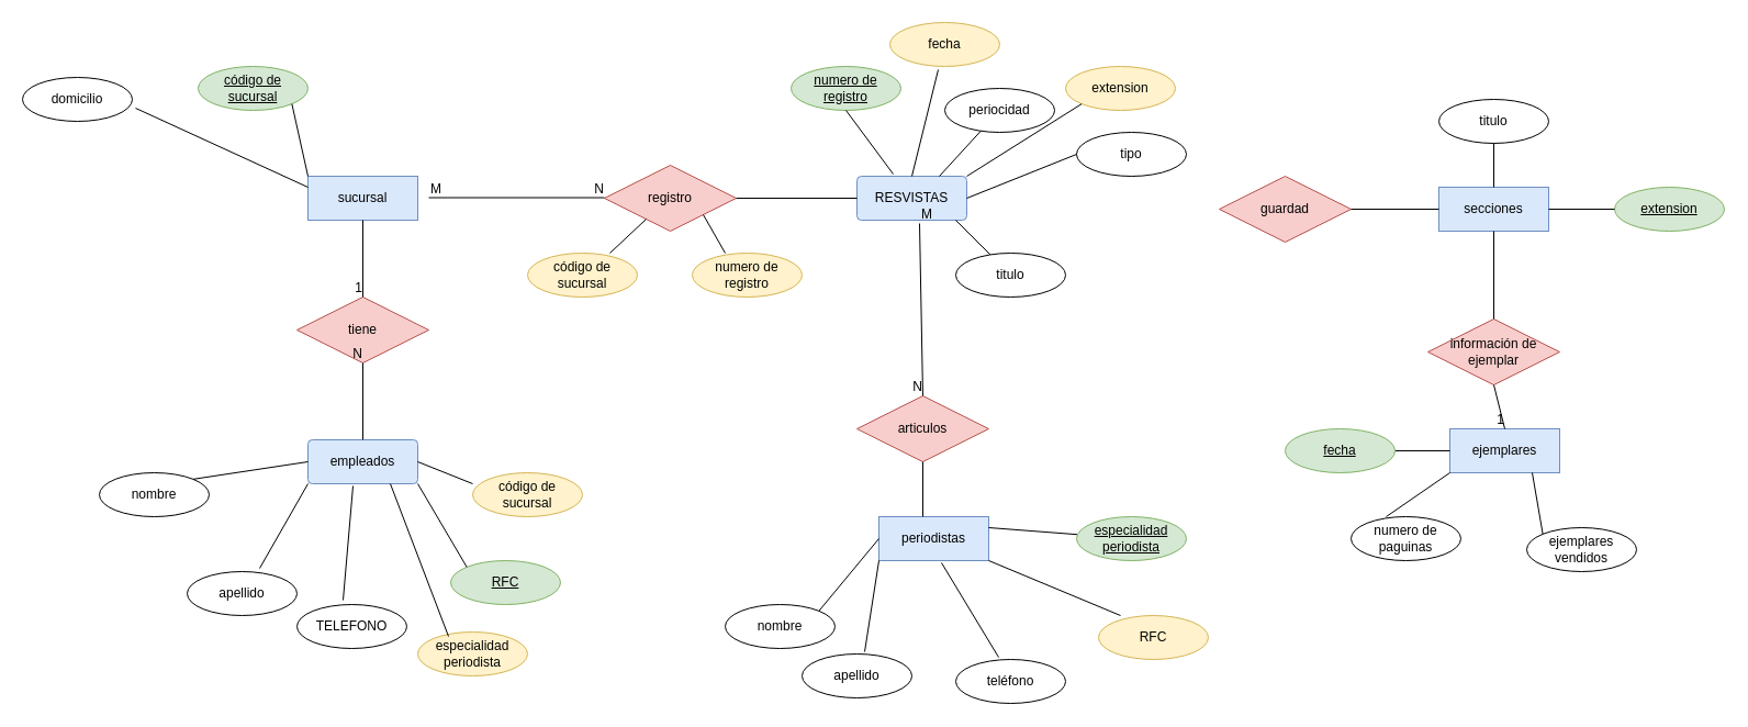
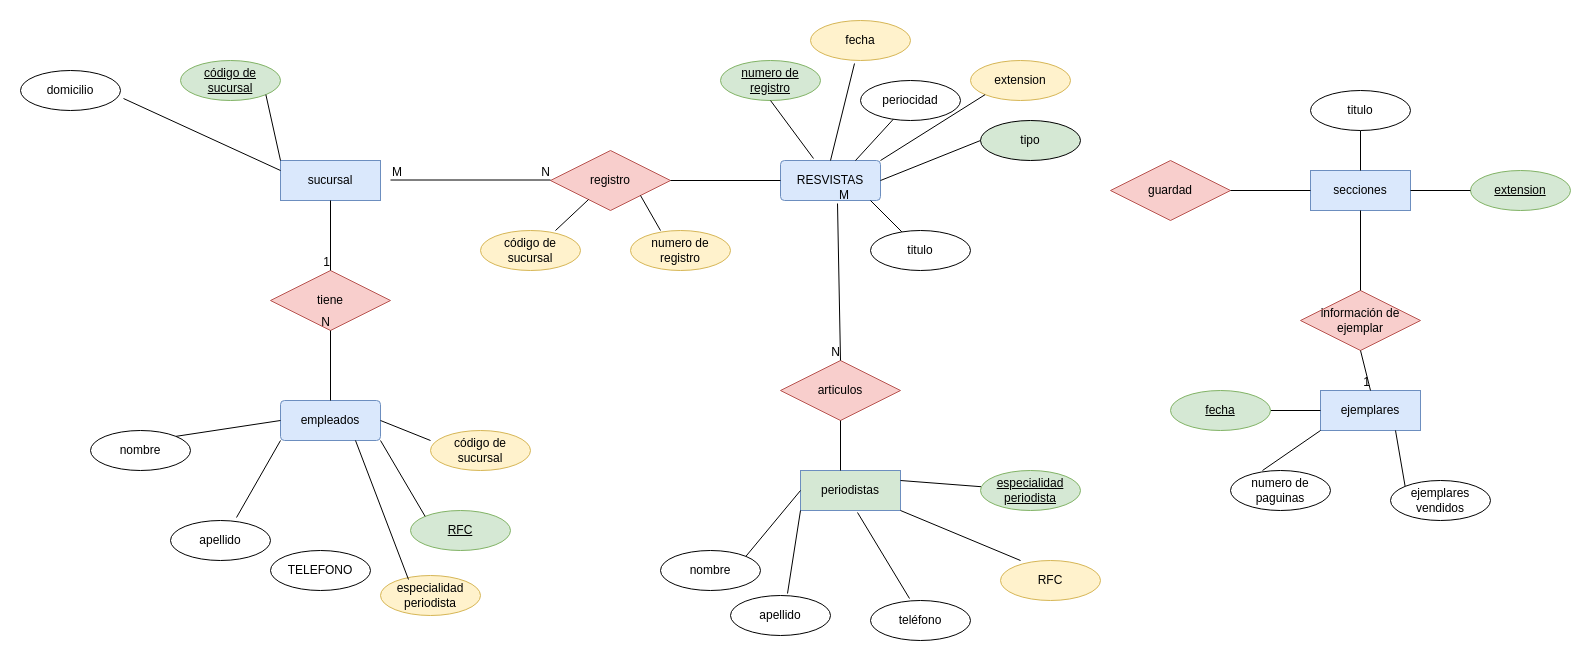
  <mxCell id="0" />
  <mxCell id="1" parent="0" />
  <mxCell id="2" value="sucursal" style="whiteSpace=wrap;html=1;align=center;fillColor=#dae8fc;strokeColor=#6c8ebf;" vertex="1" parent="1"><mxGeometry x="280" y="160" width="100" height="40" as="geometry" /></mxCell>
  <mxCell id="3" value="empleados" style="rounded=1;arcSize=10;whiteSpace=wrap;html=1;align=center;fillColor=#dae8fc;strokeColor=#6c8ebf;" vertex="1" parent="1"><mxGeometry x="280" y="400" width="100" height="40" as="geometry" /></mxCell>
  <mxCell id="4" value="RESVISTAS" style="rounded=1;arcSize=10;whiteSpace=wrap;html=1;align=center;fillColor=#dae8fc;strokeColor=#6c8ebf;" vertex="1" parent="1"><mxGeometry x="780" y="160" width="100" height="40" as="geometry" /></mxCell>
  <mxCell id="5" value="domicilio" style="ellipse;whiteSpace=wrap;html=1;align=center;" vertex="1" parent="1"><mxGeometry x="20" y="70" width="100" height="40" as="geometry" /></mxCell>
  <mxCell id="6" value="código de sucursal" style="ellipse;whiteSpace=wrap;html=1;align=center;fontStyle=4;fillColor=#d5e8d4;strokeColor=#82b366;" vertex="1" parent="1"><mxGeometry x="180" y="60" width="100" height="40" as="geometry" /></mxCell>
  <mxCell id="7" value="" style="endArrow=none;html=1;rounded=0;exitX=1;exitY=1;exitDx=0;exitDy=0;entryX=0;entryY=0;entryDx=0;entryDy=0;" edge="1" parent="1" source="6" target="2"><mxGeometry width="50" height="50" relative="1" as="geometry"><mxPoint x="350" y="190" as="sourcePoint" /><mxPoint x="400" y="140" as="targetPoint" /></mxGeometry></mxCell>
  <mxCell id="8" value="" style="endArrow=none;html=1;rounded=0;entryX=0;entryY=0.25;entryDx=0;entryDy=0;exitX=1.03;exitY=0.7;exitDx=0;exitDy=0;exitPerimeter=0;" edge="1" parent="1" source="5" target="2"><mxGeometry width="50" height="50" relative="1" as="geometry"><mxPoint x="280" y="230" as="sourcePoint" /><mxPoint x="330" y="180" as="targetPoint" /></mxGeometry></mxCell>
  <mxCell id="9" value="nombre" style="ellipse;whiteSpace=wrap;html=1;align=center;" vertex="1" parent="1"><mxGeometry x="90" y="430" width="100" height="40" as="geometry" /></mxCell>
  <mxCell id="10" value="apellido" style="ellipse;whiteSpace=wrap;html=1;align=center;" vertex="1" parent="1"><mxGeometry x="170" y="520" width="100" height="40" as="geometry" /></mxCell>
  <mxCell id="11" value="TELEFONO" style="ellipse;whiteSpace=wrap;html=1;align=center;" vertex="1" parent="1"><mxGeometry x="270" y="550" width="100" height="40" as="geometry" /></mxCell>
  <mxCell id="12" value="RFC" style="ellipse;whiteSpace=wrap;html=1;align=center;fontStyle=4;fillColor=#d5e8d4;strokeColor=#82b366;" vertex="1" parent="1"><mxGeometry x="410" y="510" width="100" height="40" as="geometry" /></mxCell>
  <mxCell id="13" value="" style="endArrow=none;html=1;rounded=0;entryX=0;entryY=0.5;entryDx=0;entryDy=0;exitX=1;exitY=0;exitDx=0;exitDy=0;" edge="1" parent="1" source="9" target="3"><mxGeometry width="50" height="50" relative="1" as="geometry"><mxPoint x="280" y="440" as="sourcePoint" /><mxPoint x="330" y="390" as="targetPoint" /></mxGeometry></mxCell>
  <mxCell id="14" value="" style="endArrow=none;html=1;rounded=0;exitX=0.66;exitY=-0.075;exitDx=0;exitDy=0;exitPerimeter=0;entryX=0;entryY=1;entryDx=0;entryDy=0;" edge="1" parent="1" source="10" target="3"><mxGeometry width="50" height="50" relative="1" as="geometry"><mxPoint x="310" y="500" as="sourcePoint" /><mxPoint x="360" y="450" as="targetPoint" /></mxGeometry></mxCell>
- <mxCell id="15" value="" style="endArrow=none;html=1;rounded=0;exitX=0.42;exitY=-0.1;exitDx=0;exitDy=0;exitPerimeter=0;entryX=0.41;entryY=1.05;entryDx=0;entryDy=0;entryPerimeter=0;" edge="1" parent="1" source="11" target="3"><mxGeometry width="50" height="50" relative="1" as="geometry"><mxPoint x="400" y="500" as="sourcePoint" /><mxPoint x="450" y="450" as="targetPoint" /></mxGeometry></mxCell>
  <mxCell id="16" value="" style="endArrow=none;html=1;rounded=0;exitX=0;exitY=0;exitDx=0;exitDy=0;entryX=1;entryY=1;entryDx=0;entryDy=0;" edge="1" parent="1" source="12" target="3"><mxGeometry width="50" height="50" relative="1" as="geometry"><mxPoint x="500" y="460" as="sourcePoint" /><mxPoint x="550" y="410" as="targetPoint" /></mxGeometry></mxCell>
  <mxCell id="17" value="tiene" style="shape=rhombus;perimeter=rhombusPerimeter;whiteSpace=wrap;html=1;align=center;fillColor=#f8cecc;strokeColor=#b85450;" vertex="1" parent="1"><mxGeometry x="270" y="270" width="120" height="60" as="geometry" /></mxCell>
  <mxCell id="18" value="registro" style="shape=rhombus;perimeter=rhombusPerimeter;whiteSpace=wrap;html=1;align=center;fillColor=#f8cecc;strokeColor=#b85450;" vertex="1" parent="1"><mxGeometry x="550" y="150" width="120" height="60" as="geometry" /></mxCell>
- <mxCell id="19" value="tipo" style="ellipse;whiteSpace=wrap;html=1;align=center;" vertex="1" parent="1"><mxGeometry x="980" y="120" width="100" height="40" as="geometry" /></mxCell>
+ <mxCell id="19" value="tipo" style="ellipse;whiteSpace=wrap;html=1;align=center;fillColor=#d5e8d4;" vertex="1" parent="1"><mxGeometry x="980" y="120" width="100" height="40" as="geometry" /></mxCell>
  <mxCell id="20" value="titulo" style="ellipse;whiteSpace=wrap;html=1;align=center;" vertex="1" parent="1"><mxGeometry x="870" y="230" width="100" height="40" as="geometry" /></mxCell>
  <mxCell id="21" value="numero de registro" style="ellipse;whiteSpace=wrap;html=1;align=center;fontStyle=4;fillColor=#d5e8d4;strokeColor=#82b366;" vertex="1" parent="1"><mxGeometry x="720" y="60" width="100" height="40" as="geometry" /></mxCell>
  <mxCell id="22" value="articulos" style="shape=rhombus;perimeter=rhombusPerimeter;whiteSpace=wrap;html=1;align=center;fillColor=#f8cecc;strokeColor=#b85450;" vertex="1" parent="1"><mxGeometry x="780" y="360" width="120" height="60" as="geometry" /></mxCell>
- <mxCell id="23" value="periodistas" style="whiteSpace=wrap;html=1;align=center;fillColor=#dae8fc;strokeColor=#6c8ebf;" vertex="1" parent="1"><mxGeometry x="800" y="470" width="100" height="40" as="geometry" /></mxCell>
+ <mxCell id="23" value="periodistas" style="whiteSpace=wrap;html=1;align=center;fillColor=#d5e8d4;strokeColor=#6c8ebf;" vertex="1" parent="1"><mxGeometry x="800" y="470" width="100" height="40" as="geometry" /></mxCell>
  <mxCell id="24" value="nombre" style="ellipse;whiteSpace=wrap;html=1;align=center;" vertex="1" parent="1"><mxGeometry x="660" y="550" width="100" height="40" as="geometry" /></mxCell>
  <mxCell id="25" value="apellido" style="ellipse;whiteSpace=wrap;html=1;align=center;" vertex="1" parent="1"><mxGeometry x="730" y="595" width="100" height="40" as="geometry" /></mxCell>
  <mxCell id="26" value="teléfono" style="ellipse;whiteSpace=wrap;html=1;align=center;" vertex="1" parent="1"><mxGeometry x="870" y="600" width="100" height="40" as="geometry" /></mxCell>
  <mxCell id="27" value="RFC" style="ellipse;whiteSpace=wrap;html=1;align=center;fillColor=#fff2cc;strokeColor=#d6b656;" vertex="1" parent="1"><mxGeometry x="1000" y="560" width="100" height="40" as="geometry" /></mxCell>
  <mxCell id="28" value="" style="endArrow=none;html=1;rounded=0;exitX=1;exitY=0;exitDx=0;exitDy=0;entryX=0;entryY=0.5;entryDx=0;entryDy=0;" edge="1" parent="1" source="24" target="23"><mxGeometry width="50" height="50" relative="1" as="geometry"><mxPoint x="740" y="515" as="sourcePoint" /><mxPoint x="790" y="465" as="targetPoint" /></mxGeometry></mxCell>
  <mxCell id="29" value="" style="endArrow=none;html=1;rounded=0;exitX=0.57;exitY=-0.05;exitDx=0;exitDy=0;exitPerimeter=0;entryX=0;entryY=1;entryDx=0;entryDy=0;" edge="1" parent="1" source="25" target="23"><mxGeometry width="50" height="50" relative="1" as="geometry"><mxPoint x="750" y="580" as="sourcePoint" /><mxPoint x="800" y="530" as="targetPoint" /></mxGeometry></mxCell>
  <mxCell id="30" value="" style="endArrow=none;html=1;rounded=0;exitX=0.39;exitY=-0.05;exitDx=0;exitDy=0;entryX=0.57;entryY=1.05;entryDx=0;entryDy=0;entryPerimeter=0;exitPerimeter=0;" edge="1" parent="1" source="26" target="23"><mxGeometry width="50" height="50" relative="1" as="geometry"><mxPoint x="815" y="570" as="sourcePoint" /><mxPoint x="865" y="520" as="targetPoint" /></mxGeometry></mxCell>
  <mxCell id="31" value="" style="endArrow=none;html=1;rounded=0;exitX=1;exitY=1;exitDx=0;exitDy=0;entryX=0.2;entryY=0;entryDx=0;entryDy=0;entryPerimeter=0;" edge="1" parent="1" source="23" target="27"><mxGeometry width="50" height="50" relative="1" as="geometry"><mxPoint x="880" y="555" as="sourcePoint" /><mxPoint x="930" y="505" as="targetPoint" /></mxGeometry></mxCell>
  <mxCell id="32" value="" style="endArrow=none;html=1;rounded=0;exitX=1;exitY=0.25;exitDx=0;exitDy=0;" edge="1" parent="1" source="23" target="70"><mxGeometry width="50" height="50" relative="1" as="geometry"><mxPoint x="900" y="480" as="sourcePoint" /><mxPoint x="981" y="483" as="targetPoint" /></mxGeometry></mxCell>
  <mxCell id="33" value="" style="endArrow=none;html=1;rounded=0;entryX=0.5;entryY=1;entryDx=0;entryDy=0;exitX=0.4;exitY=0;exitDx=0;exitDy=0;exitPerimeter=0;" edge="1" parent="1" source="23" target="22"><mxGeometry width="50" height="50" relative="1" as="geometry"><mxPoint x="750" y="470" as="sourcePoint" /><mxPoint x="800" y="420" as="targetPoint" /></mxGeometry></mxCell>
  <mxCell id="34" value="" style="endArrow=none;html=1;rounded=0;exitX=0.33;exitY=-0.05;exitDx=0;exitDy=0;exitPerimeter=0;entryX=0.5;entryY=1;entryDx=0;entryDy=0;" edge="1" parent="1" source="4" target="21"><mxGeometry width="50" height="50" relative="1" as="geometry"><mxPoint x="810" y="190" as="sourcePoint" /><mxPoint x="860" y="140" as="targetPoint" /></mxGeometry></mxCell>
  <mxCell id="35" value="" style="endArrow=none;html=1;rounded=0;exitX=1;exitY=0.5;exitDx=0;exitDy=0;entryX=0;entryY=0.5;entryDx=0;entryDy=0;" edge="1" parent="1" source="4" target="19"><mxGeometry width="50" height="50" relative="1" as="geometry"><mxPoint x="880" y="220" as="sourcePoint" /><mxPoint x="930" y="170" as="targetPoint" /></mxGeometry></mxCell>
  <mxCell id="36" value="" style="endArrow=none;html=1;rounded=0;exitX=0.9;exitY=1;exitDx=0;exitDy=0;exitPerimeter=0;" edge="1" parent="1" source="4" target="20"><mxGeometry width="50" height="50" relative="1" as="geometry"><mxPoint x="860" y="290" as="sourcePoint" /><mxPoint x="910" y="240" as="targetPoint" /></mxGeometry></mxCell>
  <mxCell id="37" value="" style="endArrow=none;html=1;rounded=0;exitX=0.5;exitY=1;exitDx=0;exitDy=0;entryX=0.5;entryY=0;entryDx=0;entryDy=0;" edge="1" parent="1" source="2" target="17"><mxGeometry relative="1" as="geometry"><mxPoint x="280" y="240" as="sourcePoint" /><mxPoint x="440" y="240" as="targetPoint" /></mxGeometry></mxCell>
  <mxCell id="38" value="1" style="resizable=0;html=1;align=right;verticalAlign=bottom;" connectable="0" vertex="1" parent="37"><mxGeometry x="1" relative="1" as="geometry" /></mxCell>
  <mxCell id="39" value="" style="endArrow=none;html=1;rounded=0;exitX=0.5;exitY=0;exitDx=0;exitDy=0;entryX=0.5;entryY=1;entryDx=0;entryDy=0;" edge="1" parent="1" source="3" target="17"><mxGeometry relative="1" as="geometry"><mxPoint x="310" y="380" as="sourcePoint" /><mxPoint x="330" y="350" as="targetPoint" /></mxGeometry></mxCell>
  <mxCell id="40" value="N" style="resizable=0;html=1;align=right;verticalAlign=bottom;" connectable="0" vertex="1" parent="39"><mxGeometry x="1" relative="1" as="geometry" /></mxCell>
  <mxCell id="41" value="" style="endArrow=none;html=1;rounded=0;" edge="1" parent="1"><mxGeometry relative="1" as="geometry"><mxPoint x="390" y="179.5" as="sourcePoint" /><mxPoint x="550" y="179.5" as="targetPoint" /></mxGeometry></mxCell>
  <mxCell id="42" value="M" style="resizable=0;html=1;align=left;verticalAlign=bottom;" connectable="0" vertex="1" parent="41"><mxGeometry x="-1" relative="1" as="geometry" /></mxCell>
  <mxCell id="43" value="N" style="resizable=0;html=1;align=right;verticalAlign=bottom;" connectable="0" vertex="1" parent="41"><mxGeometry x="1" relative="1" as="geometry" /></mxCell>
  <mxCell id="44" value="código de sucursal" style="ellipse;whiteSpace=wrap;html=1;align=center;fillColor=#fff2cc;strokeColor=#d6b656;" vertex="1" parent="1"><mxGeometry x="430" y="430" width="100" height="40" as="geometry" /></mxCell>
  <mxCell id="45" value="" style="endArrow=none;html=1;rounded=0;exitX=1;exitY=0.5;exitDx=0;exitDy=0;entryX=0;entryY=0.25;entryDx=0;entryDy=0;entryPerimeter=0;" edge="1" parent="1" source="3" target="44"><mxGeometry width="50" height="50" relative="1" as="geometry"><mxPoint x="390" y="420" as="sourcePoint" /><mxPoint x="440" y="370" as="targetPoint" /></mxGeometry></mxCell>
  <mxCell id="46" value="especialidad periodista" style="ellipse;whiteSpace=wrap;html=1;align=center;fillColor=#fff2cc;strokeColor=#d6b656;" vertex="1" parent="1"><mxGeometry x="380" y="575" width="100" height="40" as="geometry" /></mxCell>
  <mxCell id="47" value="" style="endArrow=none;html=1;rounded=0;exitX=0.28;exitY=0.1;exitDx=0;exitDy=0;exitPerimeter=0;entryX=0.75;entryY=1;entryDx=0;entryDy=0;" edge="1" parent="1" source="46" target="3"><mxGeometry width="50" height="50" relative="1" as="geometry"><mxPoint x="370" y="565" as="sourcePoint" /><mxPoint x="420" y="515" as="targetPoint" /></mxGeometry></mxCell>
  <mxCell id="48" value="código de sucursal" style="ellipse;whiteSpace=wrap;html=1;align=center;fillColor=#fff2cc;strokeColor=#d6b656;" vertex="1" parent="1"><mxGeometry x="480" y="230" width="100" height="40" as="geometry" /></mxCell>
  <mxCell id="49" value="numero de registro" style="ellipse;whiteSpace=wrap;html=1;align=center;fillColor=#fff2cc;strokeColor=#d6b656;" vertex="1" parent="1"><mxGeometry x="630" y="230" width="100" height="40" as="geometry" /></mxCell>
  <mxCell id="50" value="" style="endArrow=none;html=1;rounded=0;exitX=1;exitY=0.5;exitDx=0;exitDy=0;entryX=0;entryY=0.5;entryDx=0;entryDy=0;" edge="1" parent="1" source="18" target="4"><mxGeometry width="50" height="50" relative="1" as="geometry"><mxPoint x="690" y="190" as="sourcePoint" /><mxPoint x="740" y="140" as="targetPoint" /></mxGeometry></mxCell>
  <mxCell id="51" value="" style="endArrow=none;html=1;rounded=0;exitX=0.75;exitY=0;exitDx=0;exitDy=0;exitPerimeter=0;entryX=0.317;entryY=0.817;entryDx=0;entryDy=0;entryPerimeter=0;" edge="1" parent="1" source="48" target="18"><mxGeometry width="50" height="50" relative="1" as="geometry"><mxPoint x="540" y="240" as="sourcePoint" /><mxPoint x="590" y="190" as="targetPoint" /></mxGeometry></mxCell>
  <mxCell id="52" value="" style="endArrow=none;html=1;rounded=0;exitX=1;exitY=1;exitDx=0;exitDy=0;entryX=0.3;entryY=0;entryDx=0;entryDy=0;entryPerimeter=0;" edge="1" parent="1" source="18" target="49"><mxGeometry width="50" height="50" relative="1" as="geometry"><mxPoint x="640" y="230" as="sourcePoint" /><mxPoint x="690" y="180" as="targetPoint" /></mxGeometry></mxCell>
  <mxCell id="53" value="" style="endArrow=none;html=1;rounded=0;entryX=0.5;entryY=0;entryDx=0;entryDy=0;exitX=0.57;exitY=1.075;exitDx=0;exitDy=0;exitPerimeter=0;" edge="1" parent="1" source="4" target="22"><mxGeometry relative="1" as="geometry"><mxPoint x="760" y="299.5" as="sourcePoint" /><mxPoint x="920" y="299.5" as="targetPoint" /></mxGeometry></mxCell>
  <mxCell id="54" value="M" style="resizable=0;html=1;align=left;verticalAlign=bottom;" connectable="0" vertex="1" parent="53"><mxGeometry x="-1" relative="1" as="geometry" /></mxCell>
  <mxCell id="55" value="N" style="resizable=0;html=1;align=right;verticalAlign=bottom;" connectable="0" vertex="1" parent="53"><mxGeometry x="1" relative="1" as="geometry" /></mxCell>
  <mxCell id="56" value="secciones" style="whiteSpace=wrap;html=1;align=center;fillColor=#dae8fc;strokeColor=#6c8ebf;" vertex="1" parent="1"><mxGeometry x="1310" y="170" width="100" height="40" as="geometry" /></mxCell>
  <mxCell id="57" value="ejemplares" style="whiteSpace=wrap;html=1;align=center;fillColor=#dae8fc;strokeColor=#6c8ebf;" vertex="1" parent="1"><mxGeometry x="1320" y="390" width="100" height="40" as="geometry" /></mxCell>
  <mxCell id="58" value="guardad" style="shape=rhombus;perimeter=rhombusPerimeter;whiteSpace=wrap;html=1;align=center;fillColor=#f8cecc;strokeColor=#b85450;" vertex="1" parent="1"><mxGeometry x="1110" y="160" width="120" height="60" as="geometry" /></mxCell>
  <mxCell id="59" value="periocidad" style="ellipse;whiteSpace=wrap;html=1;align=center;" vertex="1" parent="1"><mxGeometry x="860" y="80" width="100" height="40" as="geometry" /></mxCell>
  <mxCell id="60" value="extension" style="ellipse;whiteSpace=wrap;html=1;align=center;fontStyle=4;fillColor=#d5e8d4;strokeColor=#82b366;" vertex="1" parent="1"><mxGeometry x="1470" y="170" width="100" height="40" as="geometry" /></mxCell>
  <mxCell id="61" value="información de ejemplar" style="shape=rhombus;perimeter=rhombusPerimeter;whiteSpace=wrap;html=1;align=center;fillColor=#f8cecc;strokeColor=#b85450;" vertex="1" parent="1"><mxGeometry x="1300" y="290" width="120" height="60" as="geometry" /></mxCell>
  <mxCell id="62" value="" style="endArrow=none;html=1;rounded=0;entryX=0;entryY=0.5;entryDx=0;entryDy=0;exitX=1;exitY=0.5;exitDx=0;exitDy=0;" edge="1" parent="1" source="58" target="56"><mxGeometry width="50" height="50" relative="1" as="geometry"><mxPoint x="1250" y="240" as="sourcePoint" /><mxPoint x="1300" y="190" as="targetPoint" /></mxGeometry></mxCell>
  <mxCell id="63" value="" style="endArrow=none;html=1;rounded=0;entryX=0.5;entryY=1;entryDx=0;entryDy=0;exitX=0.5;exitY=0;exitDx=0;exitDy=0;" edge="1" parent="1" source="56"><mxGeometry width="50" height="50" relative="1" as="geometry"><mxPoint x="1320" y="180" as="sourcePoint" /><mxPoint x="1360" y="130" as="targetPoint" /></mxGeometry></mxCell>
  <mxCell id="64" value="" style="endArrow=none;html=1;rounded=0;entryX=0;entryY=0.5;entryDx=0;entryDy=0;exitX=1;exitY=0.5;exitDx=0;exitDy=0;" edge="1" parent="1" source="56" target="60"><mxGeometry width="50" height="50" relative="1" as="geometry"><mxPoint x="1380" y="220" as="sourcePoint" /><mxPoint x="1430" y="170" as="targetPoint" /></mxGeometry></mxCell>
  <mxCell id="65" value="numero de paguinas" style="ellipse;whiteSpace=wrap;html=1;align=center;" vertex="1" parent="1"><mxGeometry x="1230" y="470" width="100" height="40" as="geometry" /></mxCell>
  <mxCell id="66" value="ejemplares vendidos" style="ellipse;whiteSpace=wrap;html=1;align=center;" vertex="1" parent="1"><mxGeometry x="1390" y="480" width="100" height="40" as="geometry" /></mxCell>
  <mxCell id="67" value="" style="endArrow=none;html=1;rounded=0;entryX=0;entryY=0.5;entryDx=0;entryDy=0;exitX=1;exitY=0.5;exitDx=0;exitDy=0;" edge="1" parent="1" target="57"><mxGeometry width="50" height="50" relative="1" as="geometry"><mxPoint x="1270" y="410" as="sourcePoint" /><mxPoint x="1250" y="320" as="targetPoint" /></mxGeometry></mxCell>
  <mxCell id="68" value="" style="endArrow=none;html=1;rounded=0;entryX=0;entryY=1;entryDx=0;entryDy=0;exitX=0.32;exitY=0;exitDx=0;exitDy=0;exitPerimeter=0;" edge="1" parent="1" source="65" target="57"><mxGeometry width="50" height="50" relative="1" as="geometry"><mxPoint x="1250" y="480" as="sourcePoint" /><mxPoint x="1300" y="430" as="targetPoint" /></mxGeometry></mxCell>
  <mxCell id="69" value="" style="endArrow=none;html=1;rounded=0;entryX=0.75;entryY=1;entryDx=0;entryDy=0;exitX=0;exitY=0;exitDx=0;exitDy=0;" edge="1" parent="1" source="66" target="57"><mxGeometry width="50" height="50" relative="1" as="geometry"><mxPoint x="1345" y="490" as="sourcePoint" /><mxPoint x="1395" y="440" as="targetPoint" /></mxGeometry></mxCell>
  <mxCell id="70" value="especialidad periodista" style="ellipse;whiteSpace=wrap;html=1;align=center;fontStyle=4;fillColor=#d5e8d4;strokeColor=#82b366;" vertex="1" parent="1"><mxGeometry x="980" y="470" width="100" height="40" as="geometry" /></mxCell>
  <mxCell id="71" value="" style="endArrow=none;html=1;rounded=0;exitX=0.75;exitY=0;exitDx=0;exitDy=0;" edge="1" parent="1" source="4" target="59"><mxGeometry width="50" height="50" relative="1" as="geometry"><mxPoint x="860" y="165" as="sourcePoint" /><mxPoint x="910" y="115" as="targetPoint" /></mxGeometry></mxCell>
  <mxCell id="72" value="fecha" style="ellipse;whiteSpace=wrap;html=1;align=center;fontStyle=4;fillColor=#d5e8d4;strokeColor=#82b366;" vertex="1" parent="1"><mxGeometry x="1170" y="390" width="100" height="40" as="geometry" /></mxCell>
  <mxCell id="73" value="" style="endArrow=none;html=1;rounded=0;exitX=0.5;exitY=1;exitDx=0;exitDy=0;entryX=0.5;entryY=0;entryDx=0;entryDy=0;" edge="1" parent="1" source="61" target="57"><mxGeometry relative="1" as="geometry"><mxPoint x="1250" y="370" as="sourcePoint" /><mxPoint x="1370" y="380" as="targetPoint" /></mxGeometry></mxCell>
  <mxCell id="74" value="1" style="resizable=0;html=1;align=right;verticalAlign=bottom;" connectable="0" vertex="1" parent="73"><mxGeometry x="1" relative="1" as="geometry" /></mxCell>
  <mxCell id="75" value="" style="endArrow=none;html=1;rounded=0;exitX=0.5;exitY=0;exitDx=0;exitDy=0;entryX=0.5;entryY=1;entryDx=0;entryDy=0;" edge="1" parent="1" source="61" target="56"><mxGeometry width="50" height="50" relative="1" as="geometry"><mxPoint x="1350" y="275" as="sourcePoint" /><mxPoint x="1400" y="225" as="targetPoint" /></mxGeometry></mxCell>
  <mxCell id="76" value="fecha" style="ellipse;whiteSpace=wrap;html=1;align=center;fillColor=#fff2cc;strokeColor=#d6b656;" vertex="1" parent="1"><mxGeometry x="810" y="20" width="100" height="40" as="geometry" /></mxCell>
  <mxCell id="77" value="extension" style="ellipse;whiteSpace=wrap;html=1;align=center;fillColor=#fff2cc;strokeColor=#d6b656;" vertex="1" parent="1"><mxGeometry x="970" y="60" width="100" height="40" as="geometry" /></mxCell>
  <mxCell id="78" value="" style="endArrow=none;html=1;rounded=0;exitX=0.5;exitY=0;exitDx=0;exitDy=0;entryX=0.44;entryY=1.075;entryDx=0;entryDy=0;entryPerimeter=0;" edge="1" parent="1" source="4" target="76"><mxGeometry width="50" height="50" relative="1" as="geometry"><mxPoint x="815" y="140" as="sourcePoint" /><mxPoint x="865" y="90" as="targetPoint" /></mxGeometry></mxCell>
  <mxCell id="79" value="" style="endArrow=none;html=1;rounded=0;entryX=0;entryY=1;entryDx=0;entryDy=0;exitX=1;exitY=0;exitDx=0;exitDy=0;" edge="1" parent="1" source="4" target="77"><mxGeometry width="50" height="50" relative="1" as="geometry"><mxPoint x="890" y="170" as="sourcePoint" /><mxPoint x="930" y="130" as="targetPoint" /></mxGeometry></mxCell>
  <mxCell id="80" value="titulo" style="ellipse;whiteSpace=wrap;html=1;align=center;" vertex="1" parent="1"><mxGeometry x="1310" y="90" width="100" height="40" as="geometry" /></mxCell>
